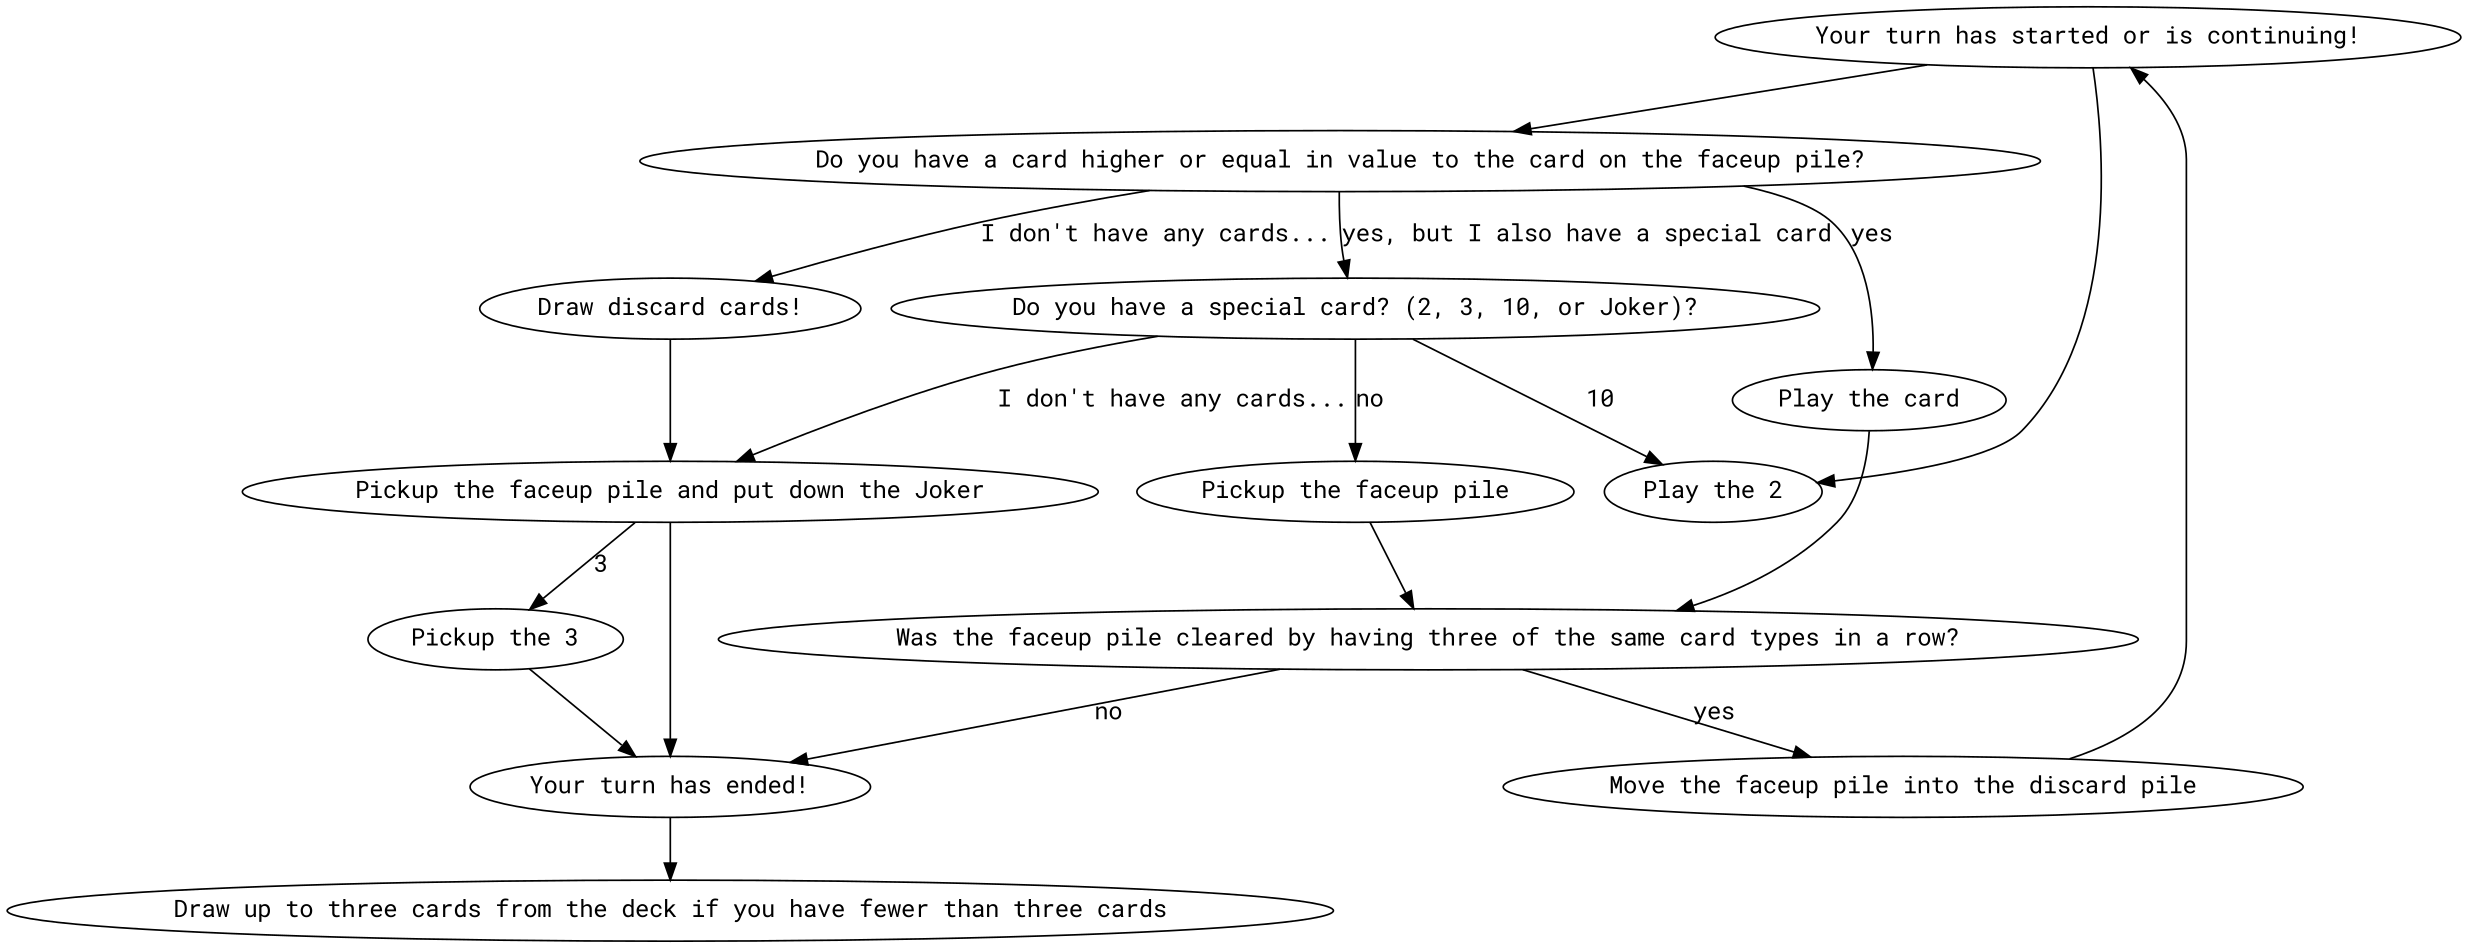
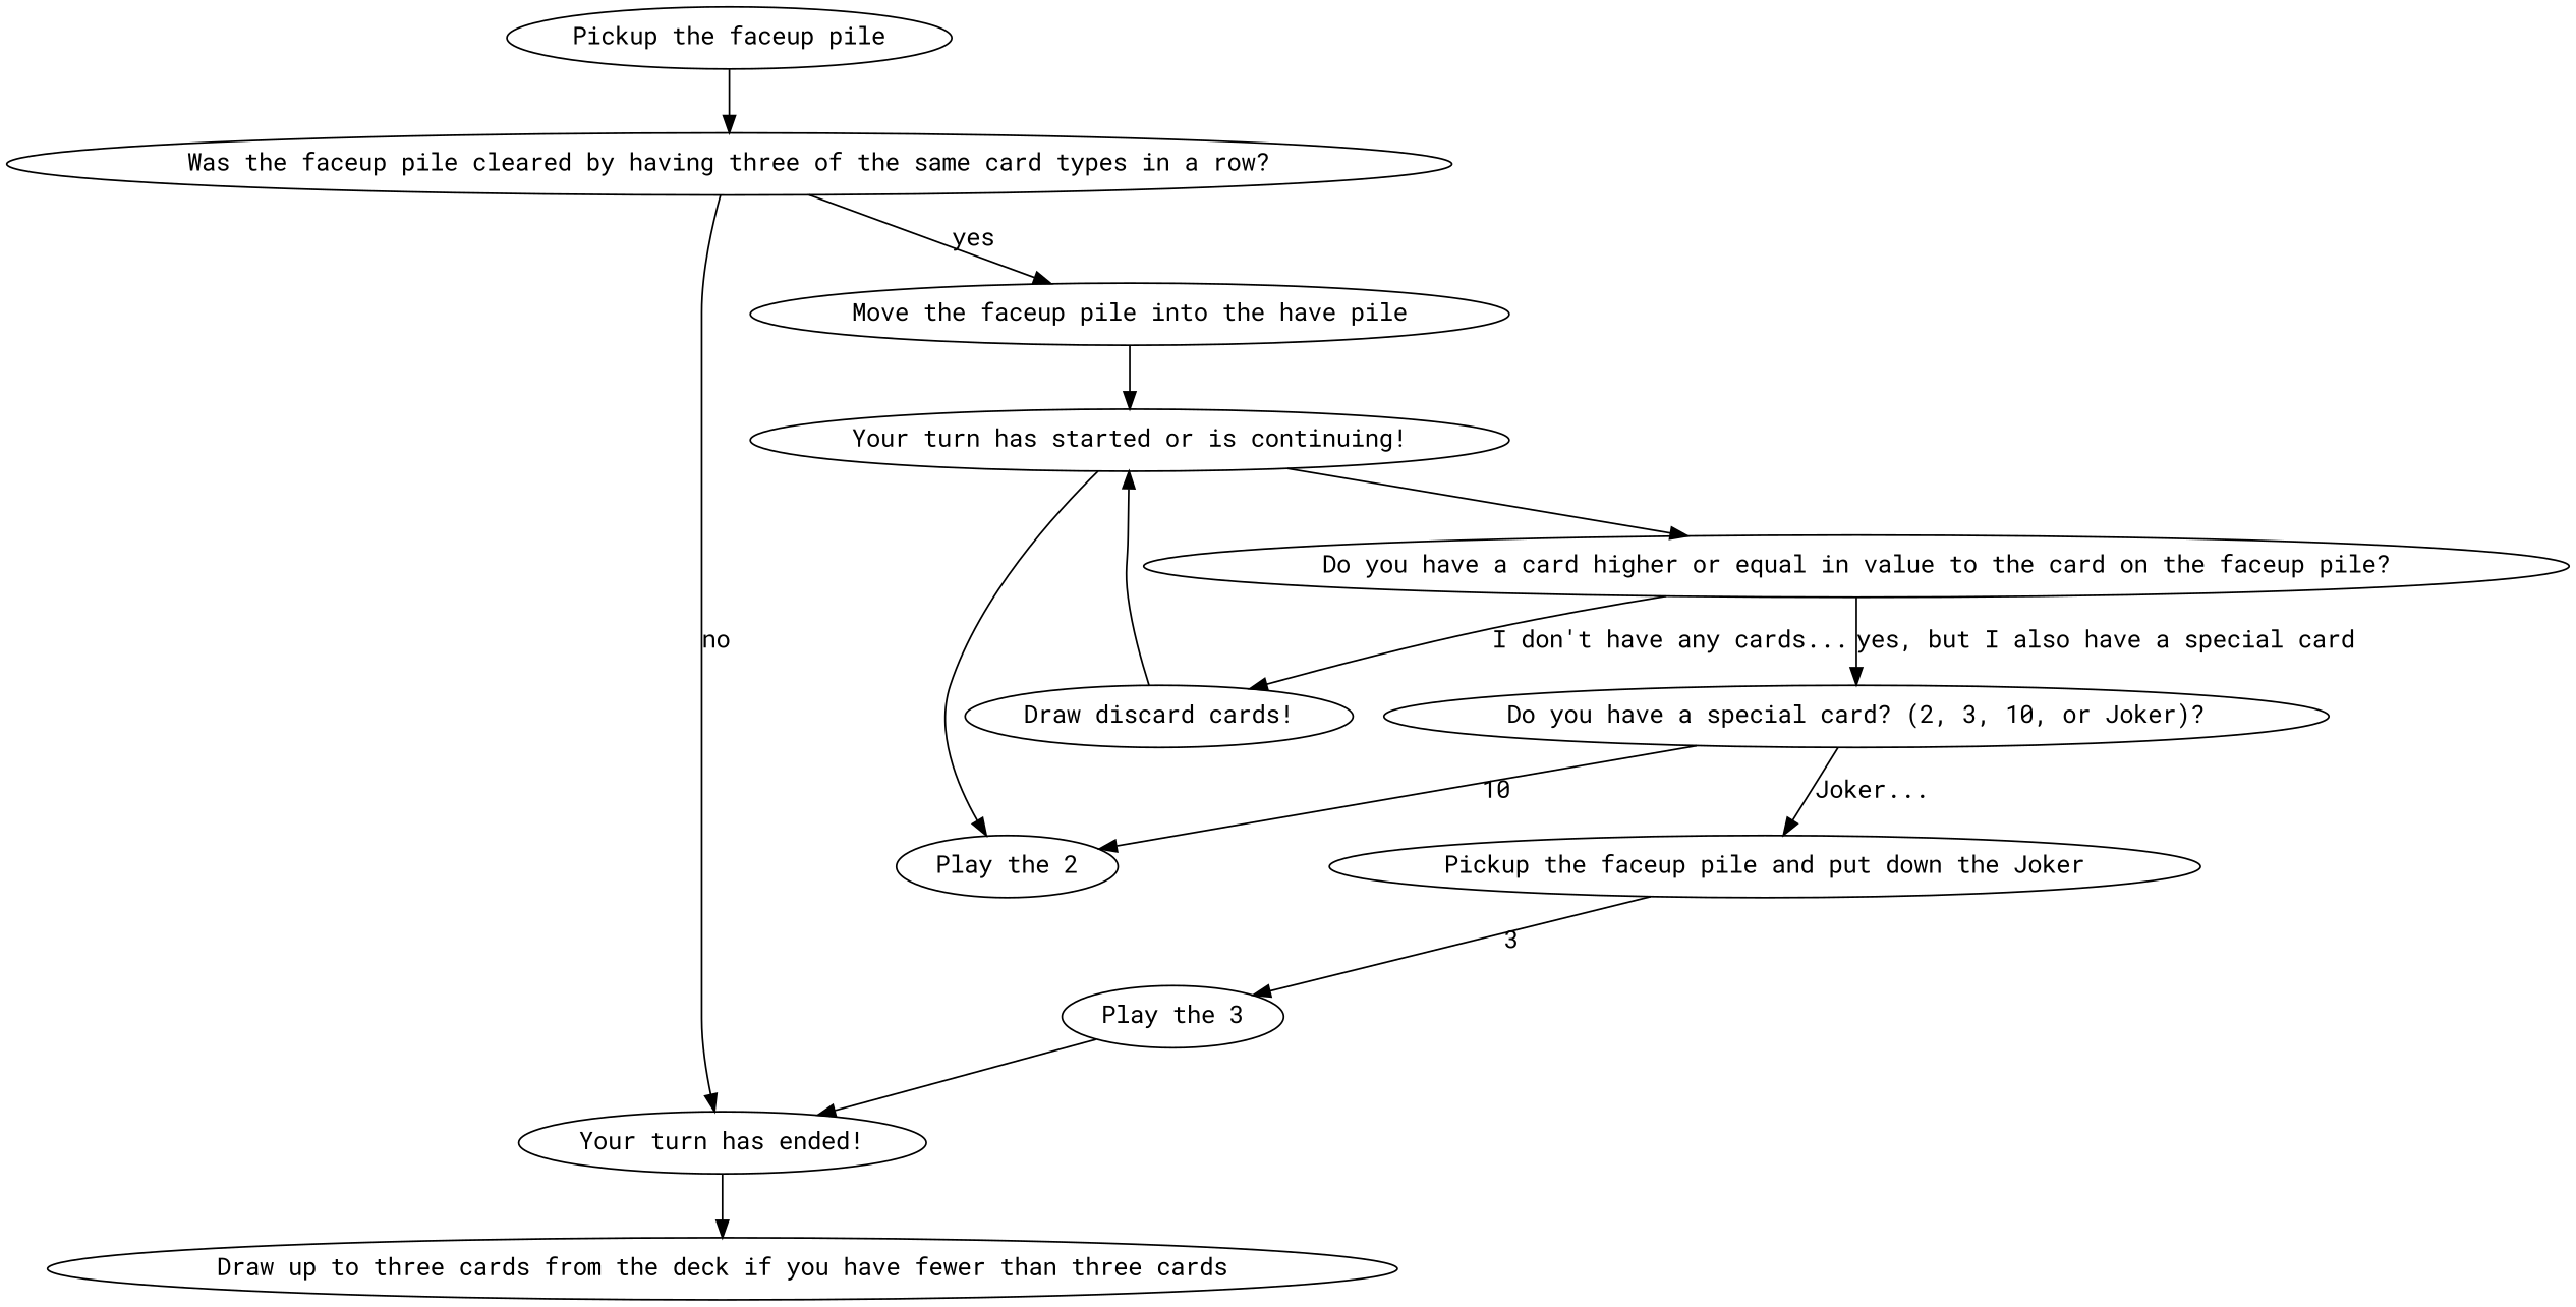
  digraph {
    fontname="Roboto Mono"
    node [fontname="Roboto Mono"]
    edge [fontname="Roboto Mono"]
    n1 [label="Your turn has started or is continuing!"]
    n2 [label="Do you have a card higher or equal in value to the card on the faceup pile?"]
    n3 [label="Play the 2"]
    n4 [label="Draw discard cards!"]
    n5 [label="Do you have a special card? (2, 3, 10, or Joker)?"]
-   n6 [label="Play the card"]
    n7 [label="Pickup the faceup pile and put down the Joker"]
    n8 [label="Pickup the faceup pile"]
    n9 [label="Was the faceup pile cleared by having three of the same card types in a row?"]
-   n10 [label="Pickup the 3"]
+   n10 [label="Play the 3"]
    n11 [label="Your turn has ended!"]
    n12 [label="Draw up to three cards from the deck if you have fewer than three cards"]
-   n13 [label="Move the faceup pile into the discard pile"]
+   n13 [label="Move the faceup pile into the have pile"]
    n1 -> n2
    n1 -> n3
    n2 -> n4 [label="I don't have any cards..."]
    n2 -> n5 [label="yes, but I also have a special card"]
-   n2 -> n6 [label=yes]
-   n4 -> n7
+   n4 -> n1
    n5 -> n3 [label=10]
-   n5 -> n7 [label="I don't have any cards..."]
-   n5 -> n8 [label=no]
-   n6 -> n9
+   n5 -> n7 [label="Joker..."]
    n7 -> n10 [label=3]
-   n7 -> n11
    n8 -> n9
    n9 -> n11 [label=no]
    n9 -> n13 [label=yes]
    n10 -> n11
    n11 -> n12
    n13 -> n1
  }
